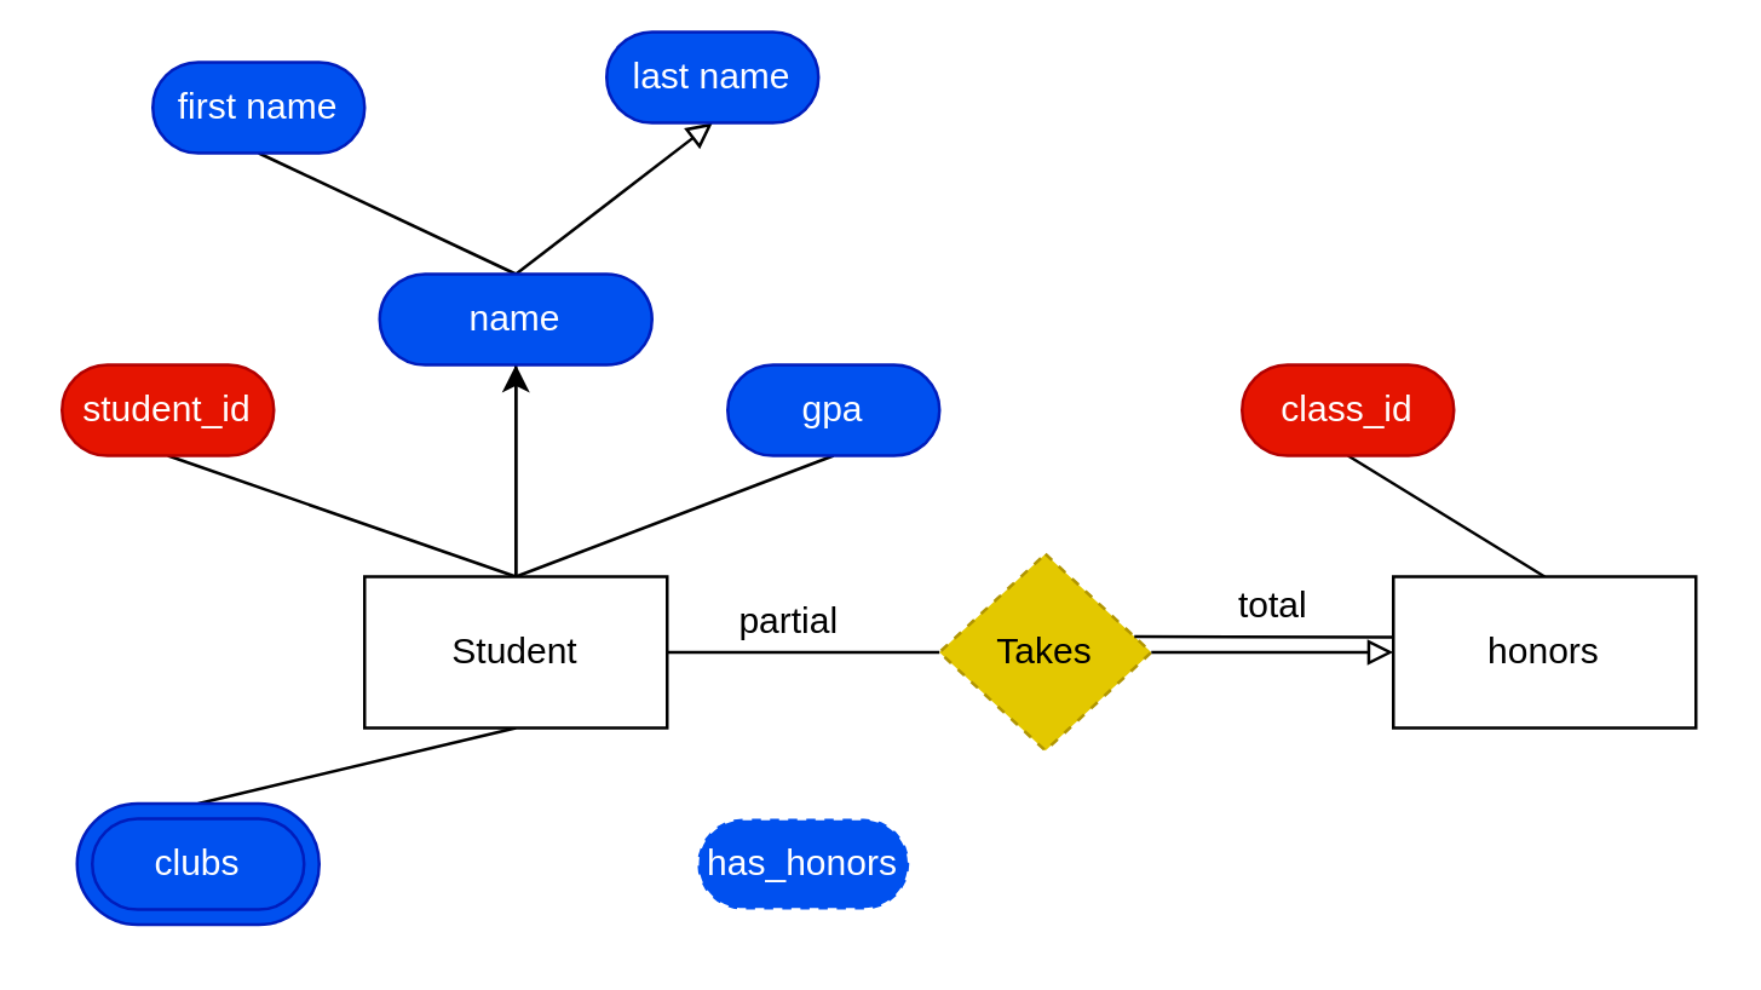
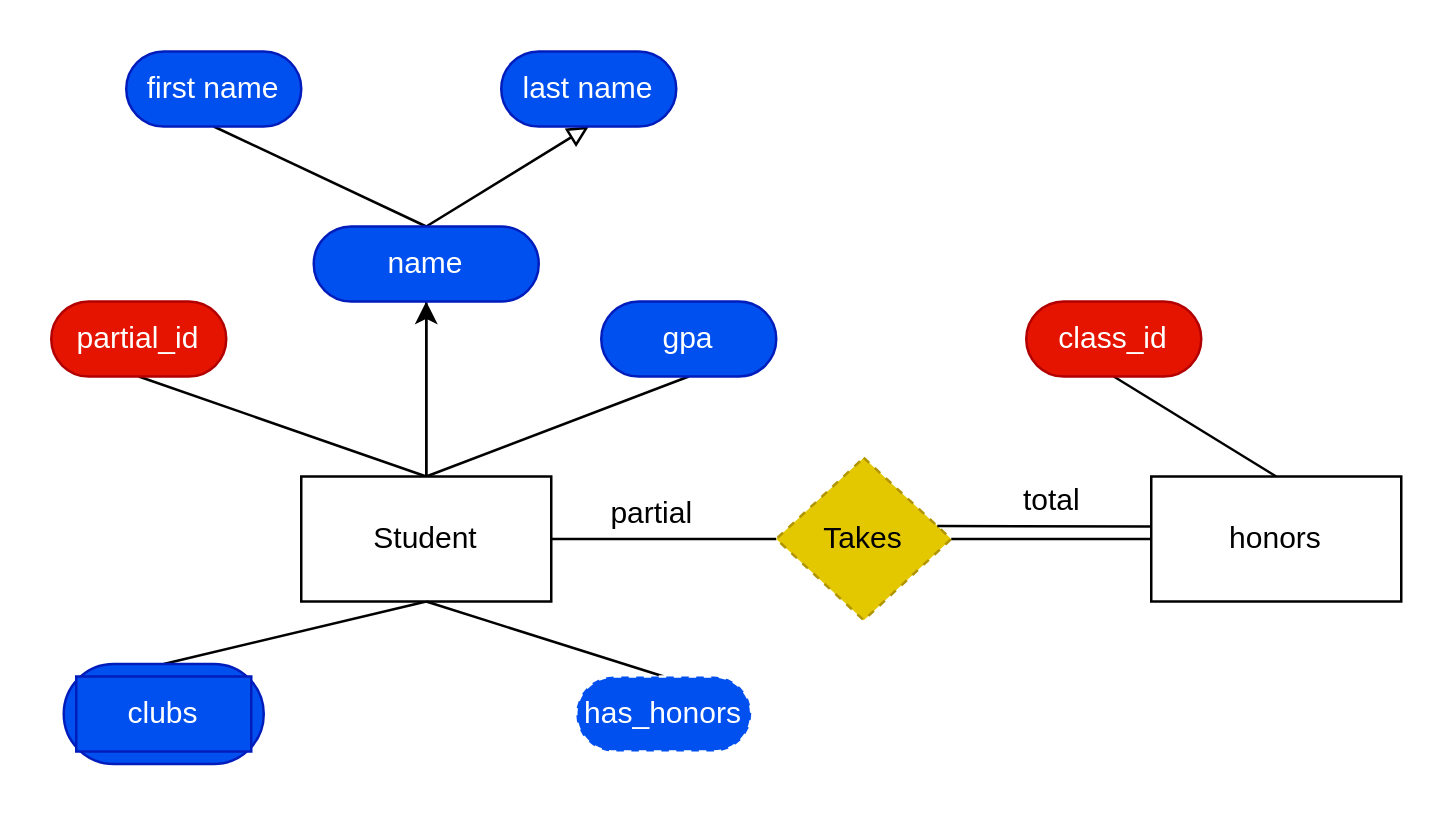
  <mxCell id="0" />
  <mxCell id="1" parent="0" />
  <mxCell id="2" style="edgeStyle=none;html=1;exitX=0.5;exitY=0;exitDx=0;exitDy=0;entryX=0.5;entryY=1;entryDx=0;entryDy=0;endArrow=none;endFill=0;" edge="1" parent="1" source="3" target="7"><mxGeometry relative="1" as="geometry" /></mxCell>
  <mxCell id="3" value="" style="rounded=1;whiteSpace=wrap;html=1;arcSize=50;fillColor=#0050ef;fontColor=#ffffff;strokeColor=#001DBC;" vertex="1" parent="1"><mxGeometry x="25" y="265" width="80" height="40" as="geometry" /></mxCell>
  <mxCell id="4" style="edgeStyle=none;html=1;exitX=0.5;exitY=0;exitDx=0;exitDy=0;entryX=0.5;entryY=1;entryDx=0;entryDy=0;endArrow=none;endFill=0;" edge="1" parent="1" source="7" target="8"><mxGeometry relative="1" as="geometry" /></mxCell>
  <mxCell id="5" style="edgeStyle=none;html=1;exitX=0.5;exitY=0;exitDx=0;exitDy=0;entryX=0.5;entryY=1;entryDx=0;entryDy=0;endArrow=none;endFill=0;" edge="1" parent="1" source="7" target="9"><mxGeometry relative="1" as="geometry" /></mxCell>
  <mxCell id="6" style="edgeStyle=none;html=1;exitX=0.5;exitY=0;exitDx=0;exitDy=0;entryX=0.5;entryY=1;entryDx=0;entryDy=0;" edge="1" parent="1" source="7" target="13"><mxGeometry relative="1" as="geometry" /></mxCell>
  <mxCell id="7" value="Student" style="rounded=0;whiteSpace=wrap;html=1;" vertex="1" parent="1"><mxGeometry x="120" y="190" width="100" height="50" as="geometry" /></mxCell>
- <mxCell id="8" value="student_id" style="rounded=1;whiteSpace=wrap;html=1;arcSize=50;fillColor=#e51400;fontColor=#ffffff;strokeColor=#B20000;" vertex="1" parent="1"><mxGeometry x="20" y="120" width="70" height="30" as="geometry" /></mxCell>
+ <mxCell id="8" value="partial_id" style="rounded=1;whiteSpace=wrap;html=1;arcSize=50;fillColor=#e51400;fontColor=#ffffff;strokeColor=#B20000;" vertex="1" parent="1"><mxGeometry x="20" y="120" width="70" height="30" as="geometry" /></mxCell>
  <mxCell id="9" value="gpa" style="rounded=1;whiteSpace=wrap;html=1;arcSize=50;fillColor=#0050ef;fontColor=#ffffff;strokeColor=#001DBC;" vertex="1" parent="1"><mxGeometry x="240" y="120" width="70" height="30" as="geometry" /></mxCell>
  <mxCell id="10" value="" style="edgeStyle=none;html=1;endArrow=none;endFill=0;" edge="1" parent="1" source="13" target="7"><mxGeometry relative="1" as="geometry" /></mxCell>
  <mxCell id="11" style="edgeStyle=none;html=1;exitX=0.5;exitY=0;exitDx=0;exitDy=0;entryX=0.5;entryY=1;entryDx=0;entryDy=0;endArrow=none;endFill=0;" edge="1" parent="1" source="13" target="15"><mxGeometry relative="1" as="geometry" /></mxCell>
  <mxCell id="12" style="edgeStyle=none;html=1;exitX=0.5;exitY=0;exitDx=0;exitDy=0;entryX=0.5;entryY=1;entryDx=0;entryDy=0;endArrow=block;endFill=0;" edge="1" parent="1" source="13" target="14"><mxGeometry relative="1" as="geometry" /></mxCell>
  <mxCell id="13" value="name" style="rounded=1;whiteSpace=wrap;html=1;arcSize=50;fillColor=#0050ef;fontColor=#ffffff;strokeColor=#001DBC;" vertex="1" parent="1"><mxGeometry x="125" y="90" width="90" height="30" as="geometry" /></mxCell>
- <mxCell id="14" value="last name" style="rounded=1;whiteSpace=wrap;html=1;arcSize=50;fillColor=#0050ef;fontColor=#ffffff;strokeColor=#001DBC;" vertex="1" parent="1"><mxGeometry x="200" y="10" width="70" height="30" as="geometry" /></mxCell>
+ <mxCell id="14" value="last name" style="rounded=1;whiteSpace=wrap;html=1;arcSize=50;fillColor=#0050ef;fontColor=#ffffff;strokeColor=#001DBC;" vertex="1" parent="1"><mxGeometry x="200" y="20" width="70" height="30" as="geometry" /></mxCell>
  <mxCell id="15" value="first name" style="rounded=1;whiteSpace=wrap;html=1;arcSize=50;fillColor=#0050ef;fontColor=#ffffff;strokeColor=#001DBC;" vertex="1" parent="1"><mxGeometry x="50" y="20" width="70" height="30" as="geometry" /></mxCell>
- <mxCell id="16" value="clubs" style="rounded=1;whiteSpace=wrap;html=1;arcSize=50;fillColor=#0050ef;fontColor=#ffffff;strokeColor=#001DBC;" vertex="1" parent="1"><mxGeometry x="30" y="270" width="70" height="30" as="geometry" /></mxCell>
+ <mxCell id="16" value="clubs" style="whiteSpace=wrap;html=1;arcSize=50;fillColor=#0050ef;fontColor=#ffffff;strokeColor=#001DBC;rounded=0;" vertex="1" parent="1"><mxGeometry x="30" y="270" width="70" height="30" as="geometry" /></mxCell>
+ <mxCell id="17" style="edgeStyle=none;html=1;exitX=0.5;exitY=0;exitDx=0;exitDy=0;entryX=0.5;entryY=1;entryDx=0;entryDy=0;endArrow=none;endFill=0;" edge="1" parent="1" source="18" target="7"><mxGeometry relative="1" as="geometry" /></mxCell>
  <mxCell id="18" value="has_honors" style="rounded=1;whiteSpace=wrap;html=1;arcSize=50;fillColor=#0050ef;fontColor=#ffffff;strokeColor=#FFFFFF;fillStyle=auto;dashed=1;strokeWidth=1;perimeterSpacing=0;" vertex="1" parent="1"><mxGeometry x="230" y="270" width="70" height="30" as="geometry" /></mxCell>
  <mxCell id="19" style="edgeStyle=none;html=1;exitX=0.5;exitY=0;exitDx=0;exitDy=0;entryX=0.5;entryY=1;entryDx=0;entryDy=0;endArrow=none;endFill=0;" edge="1" parent="1" source="20" target="21"><mxGeometry relative="1" as="geometry" /></mxCell>
  <mxCell id="20" value="honors&lt;br&gt;" style="rounded=0;whiteSpace=wrap;html=1;" vertex="1" parent="1"><mxGeometry x="460" y="190" width="100" height="50" as="geometry" /></mxCell>
  <mxCell id="21" value="class_id" style="rounded=1;whiteSpace=wrap;html=1;arcSize=50;fillColor=#e51400;fontColor=#ffffff;strokeColor=#B20000;" vertex="1" parent="1"><mxGeometry x="410" y="120" width="70" height="30" as="geometry" /></mxCell>
  <mxCell id="22" style="edgeStyle=none;html=1;exitX=0;exitY=0.5;exitDx=0;exitDy=0;entryX=1;entryY=0.5;entryDx=0;entryDy=0;endArrow=none;endFill=0;" edge="1" parent="1" source="24" target="7"><mxGeometry relative="1" as="geometry" /></mxCell>
- <mxCell id="23" style="edgeStyle=none;html=1;exitX=1;exitY=0.5;exitDx=0;exitDy=0;endArrow=block;endFill=0;" edge="1" parent="1" source="24" target="20"><mxGeometry relative="1" as="geometry" /></mxCell>
+ <mxCell id="23" style="edgeStyle=none;html=1;exitX=1;exitY=0.5;exitDx=0;exitDy=0;endArrow=none;endFill=0;" edge="1" parent="1" source="24" target="20"><mxGeometry relative="1" as="geometry" /></mxCell>
  <mxCell id="24" value="Takes" style="rhombus;whiteSpace=wrap;html=1;dashed=1;fillStyle=auto;strokeColor=#B09500;strokeWidth=1;fillColor=#e3c800;fontColor=#000000;" vertex="1" parent="1"><mxGeometry x="310" y="182.5" width="70" height="65" as="geometry" /></mxCell>
  <mxCell id="25" style="edgeStyle=none;html=1;exitX=0.92;exitY=0.42;exitDx=0;exitDy=0;endArrow=none;endFill=0;exitPerimeter=0;" edge="1" parent="1" source="24"><mxGeometry relative="1" as="geometry"><mxPoint x="380" y="210" as="sourcePoint" /><mxPoint x="460" y="210" as="targetPoint" /></mxGeometry></mxCell>
  <mxCell id="26" value="partial" style="text;html=1;align=center;verticalAlign=middle;resizable=0;points=[];autosize=1;strokeColor=none;fillColor=none;" vertex="1" parent="1"><mxGeometry x="230" y="190" width="60" height="30" as="geometry" /></mxCell>
  <mxCell id="27" value="total" style="text;html=1;align=center;verticalAlign=middle;resizable=0;points=[];autosize=1;strokeColor=none;fillColor=none;" vertex="1" parent="1"><mxGeometry x="395" y="185" width="50" height="30" as="geometry" /></mxCell>
